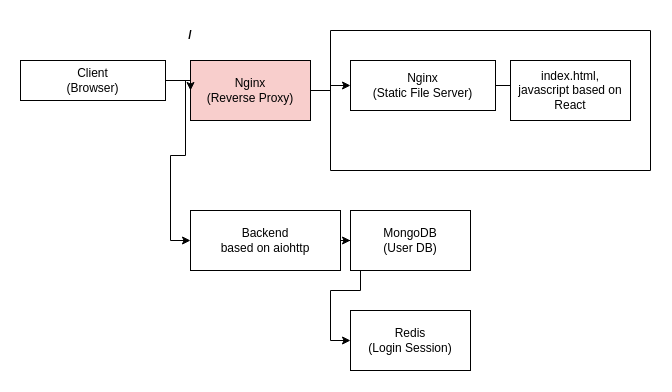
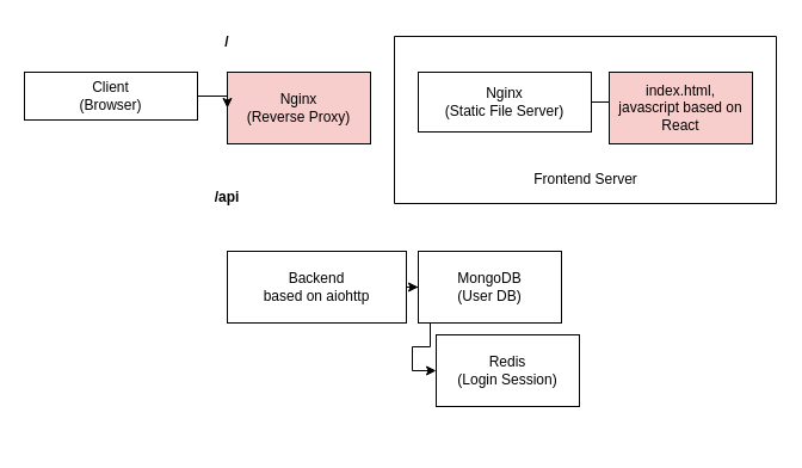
  <mxCell id="0" />
  <mxCell id="1" parent="0" />
- <mxCell id="2" value="" style="edgeStyle=orthogonalEdgeStyle;rounded=0;orthogonalLoop=1;jettySize=auto;html=1;entryX=0;entryY=0.5;entryDx=0;entryDy=0;" edge="1" parent="1" source="3" target="10"><mxGeometry relative="1" as="geometry" /></mxCell>
  <mxCell id="3" value="Client&lt;br&gt;(Browser)" style="rounded=0;whiteSpace=wrap;html=1;" vertex="1" parent="1"><mxGeometry x="20" y="60" width="145" height="40" as="geometry" /></mxCell>
- <mxCell id="4" value="" style="edgeStyle=orthogonalEdgeStyle;rounded=0;orthogonalLoop=1;jettySize=auto;html=1;" edge="1" parent="1" source="5" target="7"><mxGeometry relative="1" as="geometry" /></mxCell>
  <mxCell id="5" value="Nginx&lt;br&gt;(Reverse Proxy)" style="rounded=0;whiteSpace=wrap;html=1;fillColor=#f8cecc;" vertex="1" parent="1"><mxGeometry x="190" y="60" width="120" height="60" as="geometry" /></mxCell>
  <mxCell id="6" value="" style="edgeStyle=orthogonalEdgeStyle;rounded=0;orthogonalLoop=1;jettySize=auto;html=1;" edge="1" parent="1" source="7" target="8"><mxGeometry relative="1" as="geometry" /></mxCell>
  <mxCell id="7" value="Nginx&lt;br&gt;(Static File Server)" style="rounded=0;whiteSpace=wrap;html=1;" vertex="1" parent="1"><mxGeometry x="350" y="60" width="145" height="50" as="geometry" /></mxCell>
- <mxCell id="8" value="index.html, &lt;br&gt;javascript based on React" style="rounded=0;whiteSpace=wrap;html=1;" vertex="1" parent="1"><mxGeometry x="510" y="60" width="120" height="60" as="geometry" /></mxCell>
+ <mxCell id="8" value="index.html, &lt;br&gt;javascript based on React" style="rounded=0;whiteSpace=wrap;html=1;fillColor=#f8cecc;" vertex="1" parent="1"><mxGeometry x="510" y="60" width="120" height="60" as="geometry" /></mxCell>
  <mxCell id="9" value="" style="edgeStyle=orthogonalEdgeStyle;rounded=0;orthogonalLoop=1;jettySize=auto;html=1;entryX=0;entryY=0.5;entryDx=0;entryDy=0;" edge="1" parent="1" source="10" target="15"><mxGeometry relative="1" as="geometry" /></mxCell>
  <mxCell id="10" value="Backend&lt;br&gt;based on aiohttp" style="rounded=0;whiteSpace=wrap;html=1;" vertex="1" parent="1"><mxGeometry x="190" y="210" width="150" height="60" as="geometry" /></mxCell>
  <mxCell id="11" value="" style="edgeStyle=orthogonalEdgeStyle;rounded=0;orthogonalLoop=1;jettySize=auto;html=1;entryX=0;entryY=0.5;entryDx=0;entryDy=0;exitX=1;exitY=0.5;exitDx=0;exitDy=0;" edge="1" parent="1" source="3" target="5"><mxGeometry relative="1" as="geometry"><mxPoint x="150" y="100" as="sourcePoint" /><mxPoint x="200" y="200" as="targetPoint" /></mxGeometry></mxCell>
  <mxCell id="12" value="&lt;b&gt;/&lt;/b&gt;" style="text;html=1;strokeColor=none;fillColor=none;align=center;verticalAlign=middle;whiteSpace=wrap;rounded=0;" vertex="1" parent="1"><mxGeometry x="160" y="20" width="60" height="30" as="geometry" /></mxCell>
+ <mxCell id="13" value="&lt;b&gt;/api&lt;/b&gt;" style="text;html=1;strokeColor=none;fillColor=none;align=center;verticalAlign=middle;whiteSpace=wrap;rounded=0;" vertex="1" parent="1"><mxGeometry x="160" y="150" width="60" height="30" as="geometry" /></mxCell>
  <mxCell id="14" value="MongoDB&lt;br&gt;(User DB)" style="rounded=0;whiteSpace=wrap;html=1;" vertex="1" parent="1"><mxGeometry x="350" y="210" width="120" height="60" as="geometry" /></mxCell>
- <mxCell id="15" value="Redis&lt;br&gt;(Login Session)" style="rounded=0;whiteSpace=wrap;html=1;" vertex="1" parent="1"><mxGeometry x="350" y="310" width="120" height="60" as="geometry" /></mxCell>
+ <mxCell id="15" value="Redis&lt;br&gt;(Login Session)" style="rounded=0;whiteSpace=wrap;html=1;" vertex="1" parent="1"><mxGeometry x="365" y="280" width="120" height="60" as="geometry" /></mxCell>
  <mxCell id="16" value="" style="edgeStyle=orthogonalEdgeStyle;rounded=0;orthogonalLoop=1;jettySize=auto;html=1;exitX=1;exitY=0.5;exitDx=0;exitDy=0;" edge="1" parent="1" source="10"><mxGeometry relative="1" as="geometry"><mxPoint x="320" y="250" as="sourcePoint" /><mxPoint x="350" y="240" as="targetPoint" /></mxGeometry></mxCell>
  <mxCell id="17" value="" style="swimlane;startSize=0;" vertex="1" parent="1"><mxGeometry x="330" y="30" width="320" height="140" as="geometry" /></mxCell>
+ <mxCell id="18" value="Frontend Server" style="text;html=1;align=center;verticalAlign=middle;resizable=0;points=[];autosize=1;strokeColor=none;fillColor=none;" vertex="1" parent="1"><mxGeometry x="435" y="135" width="110" height="30" as="geometry" /></mxCell>
